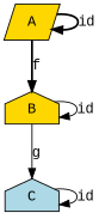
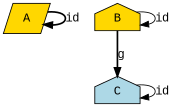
  digraph {
    fontname="Liberation Mono"
    rankdir=TB
    node [fillcolor=gold fontname="Liberation Mono" shape=house style=filled]
    edge [fontname="Liberation Mono" style=solid]
    A [shape=parallelogram]
    B
    C [fillcolor=lightblue]
    A -> A [label=id style=bold]
-   A -> B [label=f style=bold]
    B -> B [label=id]
-   B -> C [label=g]
+   B -> C [label=g style=bold]
    C -> C [label=id]
  }
